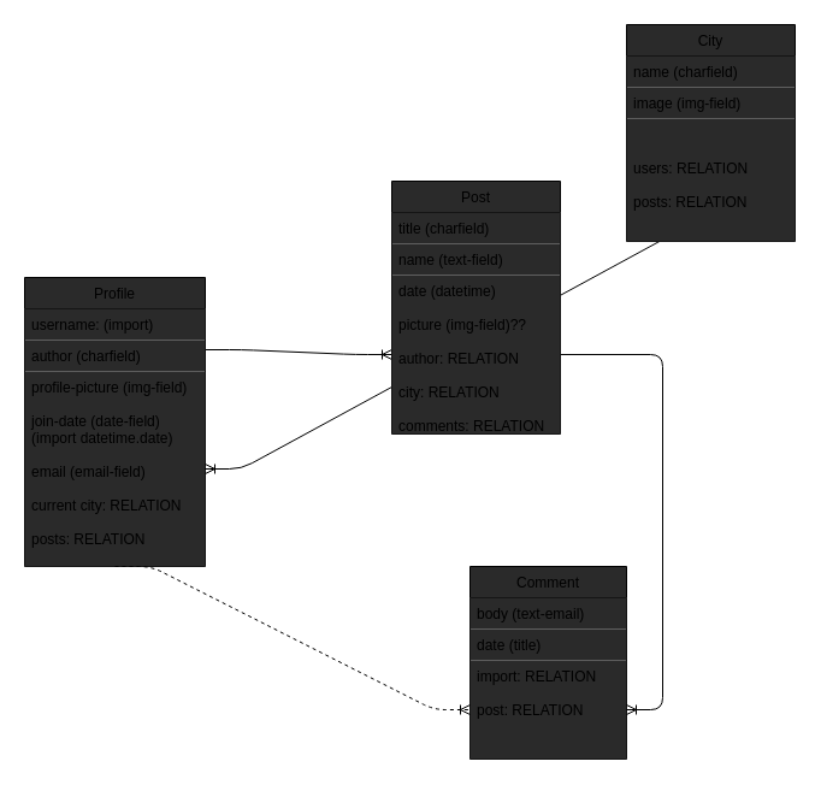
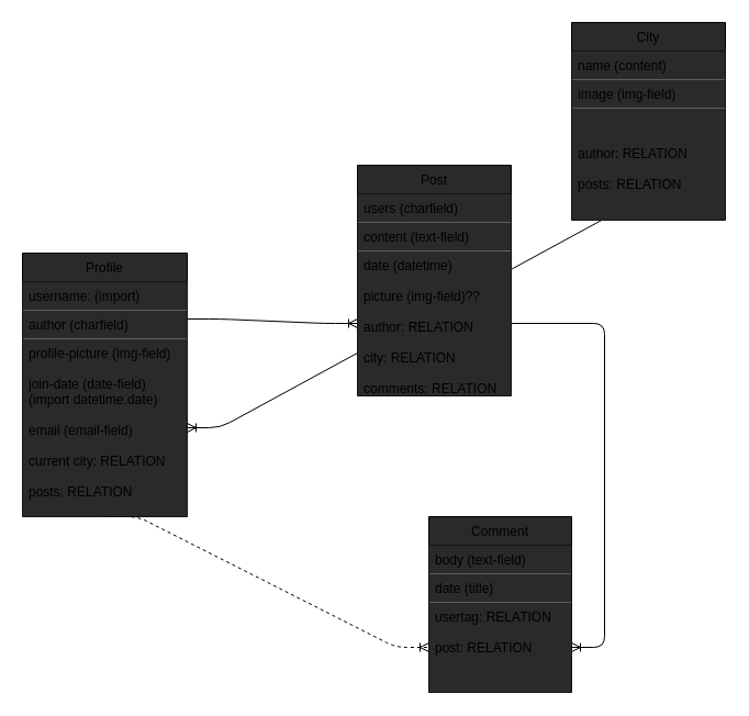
  <mxCell id="0" />
  <mxCell id="1" parent="0" />
  <mxCell id="2" value="" style="edgeStyle=entityRelationEdgeStyle;fontSize=12;html=1;endArrow=ERoneToMany;exitX=1;exitY=0.25;exitDx=0;exitDy=0;" parent="1" source="3" target="23" edge="1"><mxGeometry width="100" height="100" relative="1" as="geometry"><mxPoint x="220" y="430" as="sourcePoint" /><mxPoint x="410" y="431" as="targetPoint" /></mxGeometry></mxCell>
  <mxCell id="3" value="Profile" style="swimlane;fontStyle=0;childLayout=stackLayout;horizontal=1;startSize=26;horizontalStack=0;resizeParent=1;resizeParentMax=0;resizeLast=0;collapsible=1;marginBottom=0;fillColor=#2A2A2A;" parent="1" vertex="1"><mxGeometry x="20" y="230" width="150" height="240" as="geometry"><mxRectangle x="130" y="150" width="60" height="26" as="alternateBounds" /></mxGeometry></mxCell>
  <mxCell id="4" value="username: (import)" style="text;strokeColor=none;align=left;verticalAlign=top;spacingLeft=4;spacingRight=4;overflow=hidden;rotatable=0;points=[[0,0.5],[1,0.5]];portConstraint=eastwest;fillColor=#2A2A2A;" parent="3" vertex="1"><mxGeometry y="26" width="150" height="26" as="geometry" /></mxCell>
  <mxCell id="5" value="author (charfield)" style="text;strokeColor=none;align=left;verticalAlign=top;spacingLeft=4;spacingRight=4;overflow=hidden;rotatable=0;points=[[0,0.5],[1,0.5]];portConstraint=eastwest;fillColor=#2A2A2A;" parent="3" vertex="1"><mxGeometry y="52" width="150" height="26" as="geometry" /></mxCell>
  <mxCell id="6" value="profile-picture (img-field)&#10;&#10;join-date (date-field)&#10;(import datetime.date)&#10;&#10;email (email-field)&#10;&#10;current city: RELATION&#10;&#10;posts: RELATION&#10;&#10;&#10;" style="text;strokeColor=none;align=left;verticalAlign=top;spacingLeft=4;spacingRight=4;overflow=hidden;rotatable=0;points=[[0,0.5],[1,0.5]];portConstraint=eastwest;fillColor=#2A2A2A;" parent="3" vertex="1"><mxGeometry y="78" width="150" height="162" as="geometry" /></mxCell>
  <mxCell id="7" style="edgeStyle=orthogonalEdgeStyle;rounded=0;orthogonalLoop=1;jettySize=auto;html=1;exitX=1;exitY=0.5;exitDx=0;exitDy=0;" parent="3" source="6" target="6" edge="1"><mxGeometry relative="1" as="geometry" /></mxCell>
  <mxCell id="8" value="" style="edgeStyle=entityRelationEdgeStyle;fontSize=12;html=1;endArrow=ERoneToMany;exitX=1;exitY=0.75;exitDx=0;exitDy=0;" parent="1" source="9" target="6" edge="1"><mxGeometry width="100" height="100" relative="1" as="geometry"><mxPoint x="450" y="470" as="sourcePoint" /><mxPoint x="550" y="370" as="targetPoint" /></mxGeometry></mxCell>
  <mxCell id="9" value="City" style="swimlane;fontStyle=0;childLayout=stackLayout;horizontal=1;startSize=26;horizontalStack=0;resizeParent=1;resizeParentMax=0;resizeLast=0;collapsible=1;marginBottom=0;fillColor=#2A2A2A;" parent="1" vertex="1"><mxGeometry x="520" y="20" width="140" height="180" as="geometry" /></mxCell>
- <mxCell id="10" value="name (charfield)" style="text;strokeColor=none;align=left;verticalAlign=top;spacingLeft=4;spacingRight=4;overflow=hidden;rotatable=0;points=[[0,0.5],[1,0.5]];portConstraint=eastwest;fillColor=#2A2A2A;" parent="9" vertex="1"><mxGeometry y="26" width="140" height="26" as="geometry" /></mxCell>
+ <mxCell id="10" value="name (content)" style="text;strokeColor=none;align=left;verticalAlign=top;spacingLeft=4;spacingRight=4;overflow=hidden;rotatable=0;points=[[0,0.5],[1,0.5]];portConstraint=eastwest;fillColor=#2A2A2A;" parent="9" vertex="1"><mxGeometry y="26" width="140" height="26" as="geometry" /></mxCell>
  <mxCell id="11" value="image (img-field)" style="text;strokeColor=none;align=left;verticalAlign=top;spacingLeft=4;spacingRight=4;overflow=hidden;rotatable=0;points=[[0,0.5],[1,0.5]];portConstraint=eastwest;fillColor=#2A2A2A;" parent="9" vertex="1"><mxGeometry y="52" width="140" height="26" as="geometry" /></mxCell>
- <mxCell id="12" value="&#10;&#10;users: RELATION&#10;&#10;posts: RELATION" style="text;strokeColor=none;align=left;verticalAlign=top;spacingLeft=4;spacingRight=4;overflow=hidden;rotatable=0;points=[[0,0.5],[1,0.5]];portConstraint=eastwest;fillColor=#2A2A2A;" parent="9" vertex="1"><mxGeometry y="78" width="140" height="102" as="geometry" /></mxCell>
+ <mxCell id="12" value="&#10;&#10;author: RELATION&#10;&#10;posts: RELATION" style="text;strokeColor=none;align=left;verticalAlign=top;spacingLeft=4;spacingRight=4;overflow=hidden;rotatable=0;points=[[0,0.5],[1,0.5]];portConstraint=eastwest;fillColor=#2A2A2A;" parent="9" vertex="1"><mxGeometry y="78" width="140" height="102" as="geometry" /></mxCell>
  <mxCell id="13" style="edgeStyle=orthogonalEdgeStyle;rounded=0;orthogonalLoop=1;jettySize=auto;html=1;exitX=0.5;exitY=0;exitDx=0;exitDy=0;" parent="1" source="20" edge="1"><mxGeometry relative="1" as="geometry"><mxPoint x="395" y="160" as="targetPoint" /></mxGeometry></mxCell>
  <mxCell id="14" value="Comment" style="swimlane;fontStyle=0;childLayout=stackLayout;horizontal=1;startSize=26;horizontalStack=0;resizeParent=1;resizeParentMax=0;resizeLast=0;collapsible=1;marginBottom=0;fillColor=#2A2A2A;" parent="1" vertex="1"><mxGeometry x="390" y="470" width="130" height="160" as="geometry" /></mxCell>
- <mxCell id="15" value="body (text-email)" style="text;strokeColor=none;align=left;verticalAlign=top;spacingLeft=4;spacingRight=4;overflow=hidden;rotatable=0;points=[[0,0.5],[1,0.5]];portConstraint=eastwest;fillColor=#2A2A2A;" parent="14" vertex="1"><mxGeometry y="26" width="130" height="26" as="geometry" /></mxCell>
+ <mxCell id="15" value="body (text-field)" style="text;strokeColor=none;align=left;verticalAlign=top;spacingLeft=4;spacingRight=4;overflow=hidden;rotatable=0;points=[[0,0.5],[1,0.5]];portConstraint=eastwest;fillColor=#2A2A2A;" parent="14" vertex="1"><mxGeometry y="26" width="130" height="26" as="geometry" /></mxCell>
  <mxCell id="16" value="date (title)" style="text;strokeColor=none;align=left;verticalAlign=top;spacingLeft=4;spacingRight=4;overflow=hidden;rotatable=0;points=[[0,0.5],[1,0.5]];portConstraint=eastwest;fillColor=#2A2A2A;" parent="14" vertex="1"><mxGeometry y="52" width="130" height="26" as="geometry" /></mxCell>
- <mxCell id="17" value="import: RELATION&#10;&#10;post: RELATION" style="text;strokeColor=none;align=left;verticalAlign=top;spacingLeft=4;spacingRight=4;overflow=hidden;rotatable=0;points=[[0,0.5],[1,0.5]];portConstraint=eastwest;fillColor=#2A2A2A;" parent="14" vertex="1"><mxGeometry y="78" width="130" height="82" as="geometry" /></mxCell>
+ <mxCell id="17" value="usertag: RELATION&#10;&#10;post: RELATION" style="text;strokeColor=none;align=left;verticalAlign=top;spacingLeft=4;spacingRight=4;overflow=hidden;rotatable=0;points=[[0,0.5],[1,0.5]];portConstraint=eastwest;fillColor=#2A2A2A;" parent="14" vertex="1"><mxGeometry y="78" width="130" height="82" as="geometry" /></mxCell>
  <mxCell id="18" value="" style="edgeStyle=entityRelationEdgeStyle;fontSize=12;html=1;endArrow=ERoneToMany;" parent="1" source="23" target="17" edge="1"><mxGeometry width="100" height="100" relative="1" as="geometry"><mxPoint x="430" y="430" as="sourcePoint" /><mxPoint x="530" y="330" as="targetPoint" /></mxGeometry></mxCell>
  <mxCell id="19" value="" style="edgeStyle=entityRelationEdgeStyle;fontSize=12;html=1;endArrow=ERoneToMany;exitX=0.5;exitY=1;exitDx=0;exitDy=0;entryX=0;entryY=0.5;entryDx=0;entryDy=0;dashed=1;" parent="1" source="3" target="17" edge="1"><mxGeometry width="100" height="100" relative="1" as="geometry"><mxPoint x="70" y="660" as="sourcePoint" /><mxPoint x="170" y="560" as="targetPoint" /></mxGeometry></mxCell>
  <mxCell id="20" value="Post" style="swimlane;fontStyle=0;childLayout=stackLayout;horizontal=1;startSize=26;horizontalStack=0;resizeParent=1;resizeParentMax=0;resizeLast=0;collapsible=1;marginBottom=0;fillColor=#2A2A2A;" parent="1" vertex="1"><mxGeometry x="325" y="150" width="140" height="210" as="geometry" /></mxCell>
- <mxCell id="21" value="title (charfield)" style="text;strokeColor=none;align=left;verticalAlign=top;spacingLeft=4;spacingRight=4;overflow=hidden;rotatable=0;points=[[0,0.5],[1,0.5]];portConstraint=eastwest;fillColor=#2A2A2A;" parent="20" vertex="1"><mxGeometry y="26" width="140" height="26" as="geometry" /></mxCell>
- <mxCell id="22" value="name (text-field)" style="text;strokeColor=none;align=left;verticalAlign=top;spacingLeft=4;spacingRight=4;overflow=hidden;rotatable=0;points=[[0,0.5],[1,0.5]];portConstraint=eastwest;fillColor=#2A2A2A;" parent="20" vertex="1"><mxGeometry y="52" width="140" height="26" as="geometry" /></mxCell>
+ <mxCell id="21" value="users (charfield)" style="text;strokeColor=none;align=left;verticalAlign=top;spacingLeft=4;spacingRight=4;overflow=hidden;rotatable=0;points=[[0,0.5],[1,0.5]];portConstraint=eastwest;fillColor=#2A2A2A;" parent="20" vertex="1"><mxGeometry y="26" width="140" height="26" as="geometry" /></mxCell>
+ <mxCell id="22" value="content (text-field)" style="text;strokeColor=none;align=left;verticalAlign=top;spacingLeft=4;spacingRight=4;overflow=hidden;rotatable=0;points=[[0,0.5],[1,0.5]];portConstraint=eastwest;fillColor=#2A2A2A;" parent="20" vertex="1"><mxGeometry y="52" width="140" height="26" as="geometry" /></mxCell>
  <mxCell id="23" value="date (datetime)&#10;&#10;picture (img-field)??&#10;&#10;author: RELATION&#10;&#10;city: RELATION&#10;&#10;comments: RELATION" style="text;strokeColor=none;align=left;verticalAlign=top;spacingLeft=4;spacingRight=4;overflow=hidden;rotatable=0;points=[[0,0.5],[1,0.5]];portConstraint=eastwest;fillColor=#2A2A2A;" parent="20" vertex="1"><mxGeometry y="78" width="140" height="132" as="geometry" /></mxCell>
